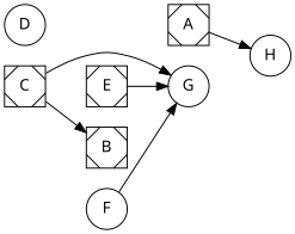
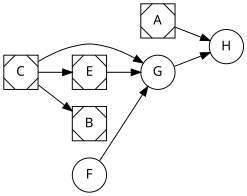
  digraph {
    fontname="Noto Sans"
    rankdir=LR
    node [fillcolor=white fontname="Noto Sans" shape=circle style=filled]
    edge [fontname="Noto Sans" labelangle=30 labeldistance=2 labelfontname=Helvetica]
    H
    A [shape=Msquare]
    G
    E [shape=Msquare]
    F
    C [shape=Msquare]
    B [shape=Msquare]
-   D
    A -> H
+   G -> H
    E -> G
    F -> G
    C -> G
+   C -> E
    C -> B
  }
